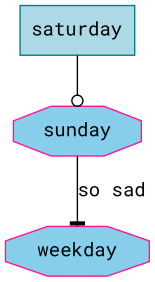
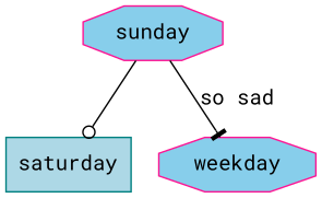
  digraph {
    fontname="Roboto Mono"
    node [color=deeppink fillcolor=skyblue fontname="Roboto Mono" shape=octagon style=filled]
    edge [fontname="Roboto Mono"]
    saturday [color=teal fillcolor=lightblue shape=box]
    sunday
    weekday
-   saturday -> sunday [arrowhead=odot]
+   sunday -> saturday [arrowhead=odot]
    sunday -> weekday [arrowhead=tee label="so sad"]
  }
